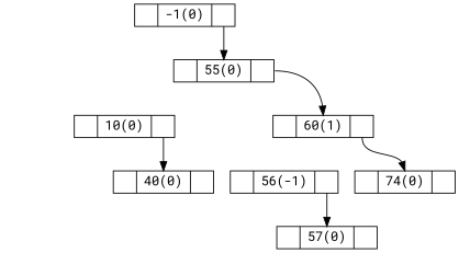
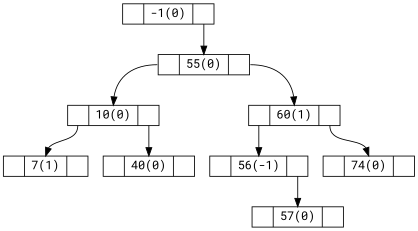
  digraph {
    fontname="Roboto Mono"
    node [color=black fontname="Roboto Mono" shape=record]
    edge [fontname="Roboto Mono" headport=D tailport=R]
    n1 [height=.1 label="<L> |<D> -1(0)|<R> "]
    n2 [height=.1 label="<L> |<D> 55(0)|<R> "]
    n3 [height=.1 label="<L> |<D> 10(0)|<R> "]
    n4 [height=.1 label="<L> |<D> 60(1)|<R> "]
+   n5 [height=.1 label="<L> |<D> 7(1)|<R> "]
    n6 [height=.1 label="<L> |<D> 40(0)|<R> "]
    n7 [height=.1 label="<L> |<D> 56(-1)|<R> "]
    n8 [fontcolor=black height=.1 label="<L> |<D> 74(0)|<R> "]
    n9 [fontcolor=black height=.1 label="<L> |<D> 57(0)|<R> "]
    n1 -> n2
+   n2 -> n3 [tailport=L]
    n2 -> n4
+   n3 -> n5 [tailport=L]
    n3 -> n6
+   n4 -> n7 [tailport=L]
    n4 -> n8
    n7 -> n9
  }
